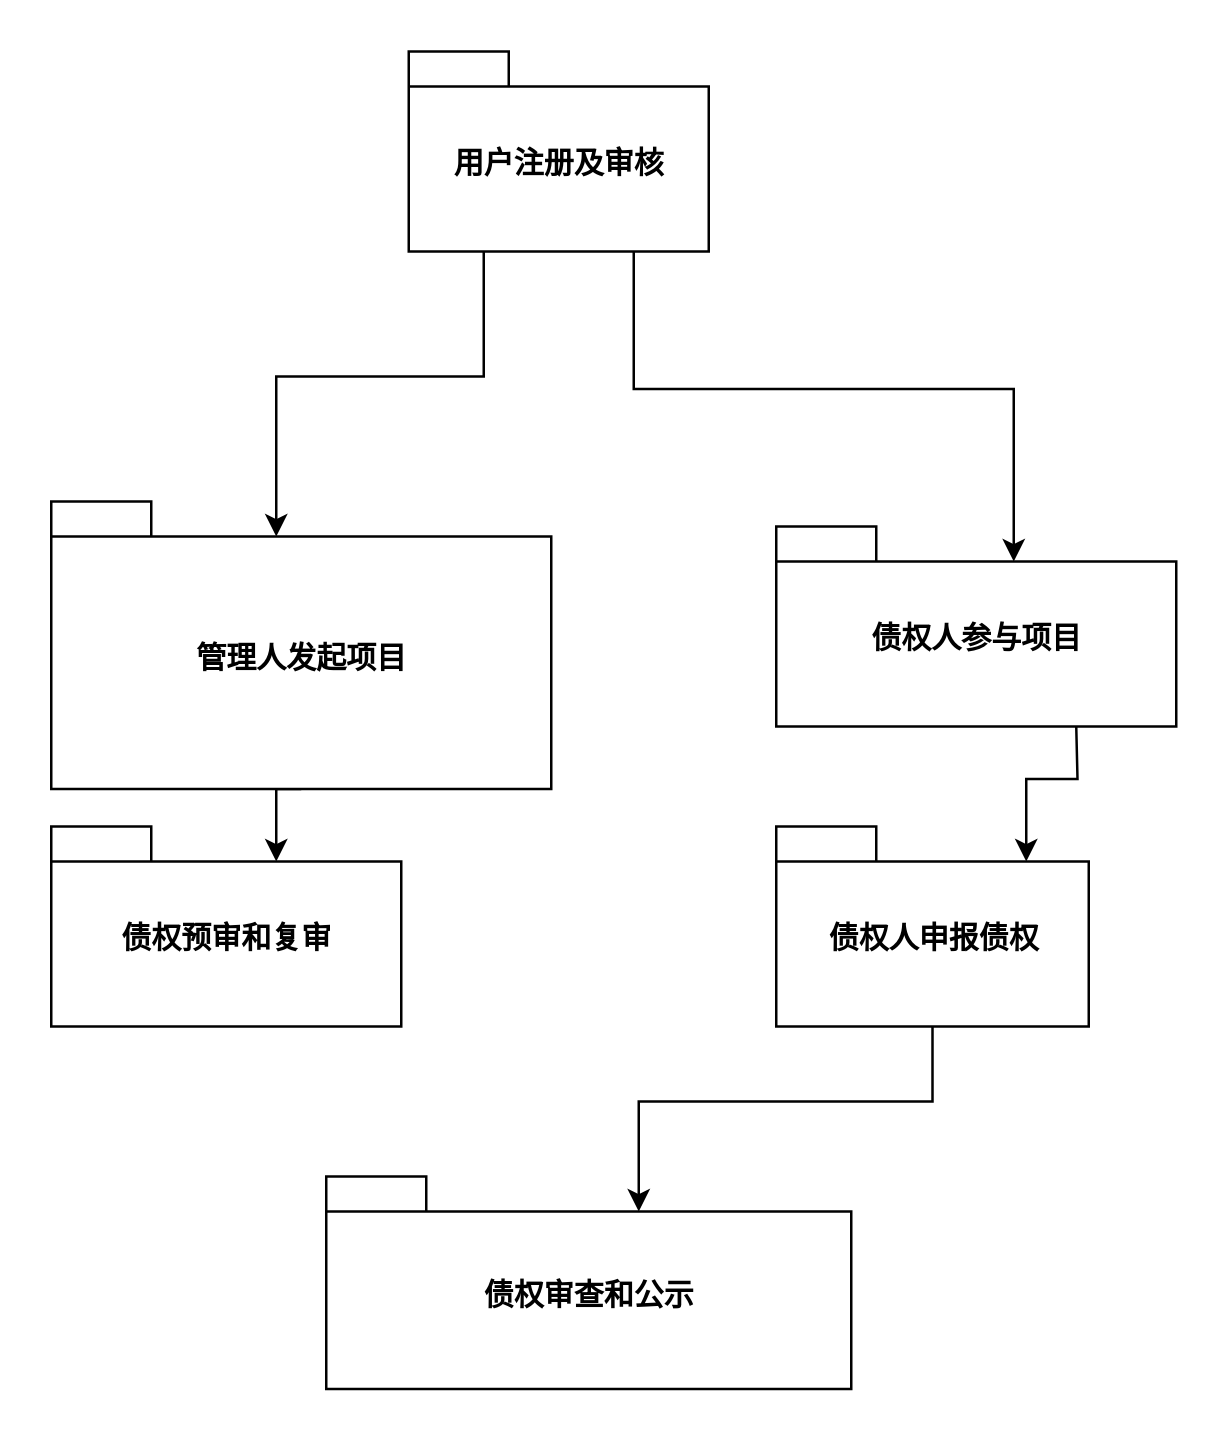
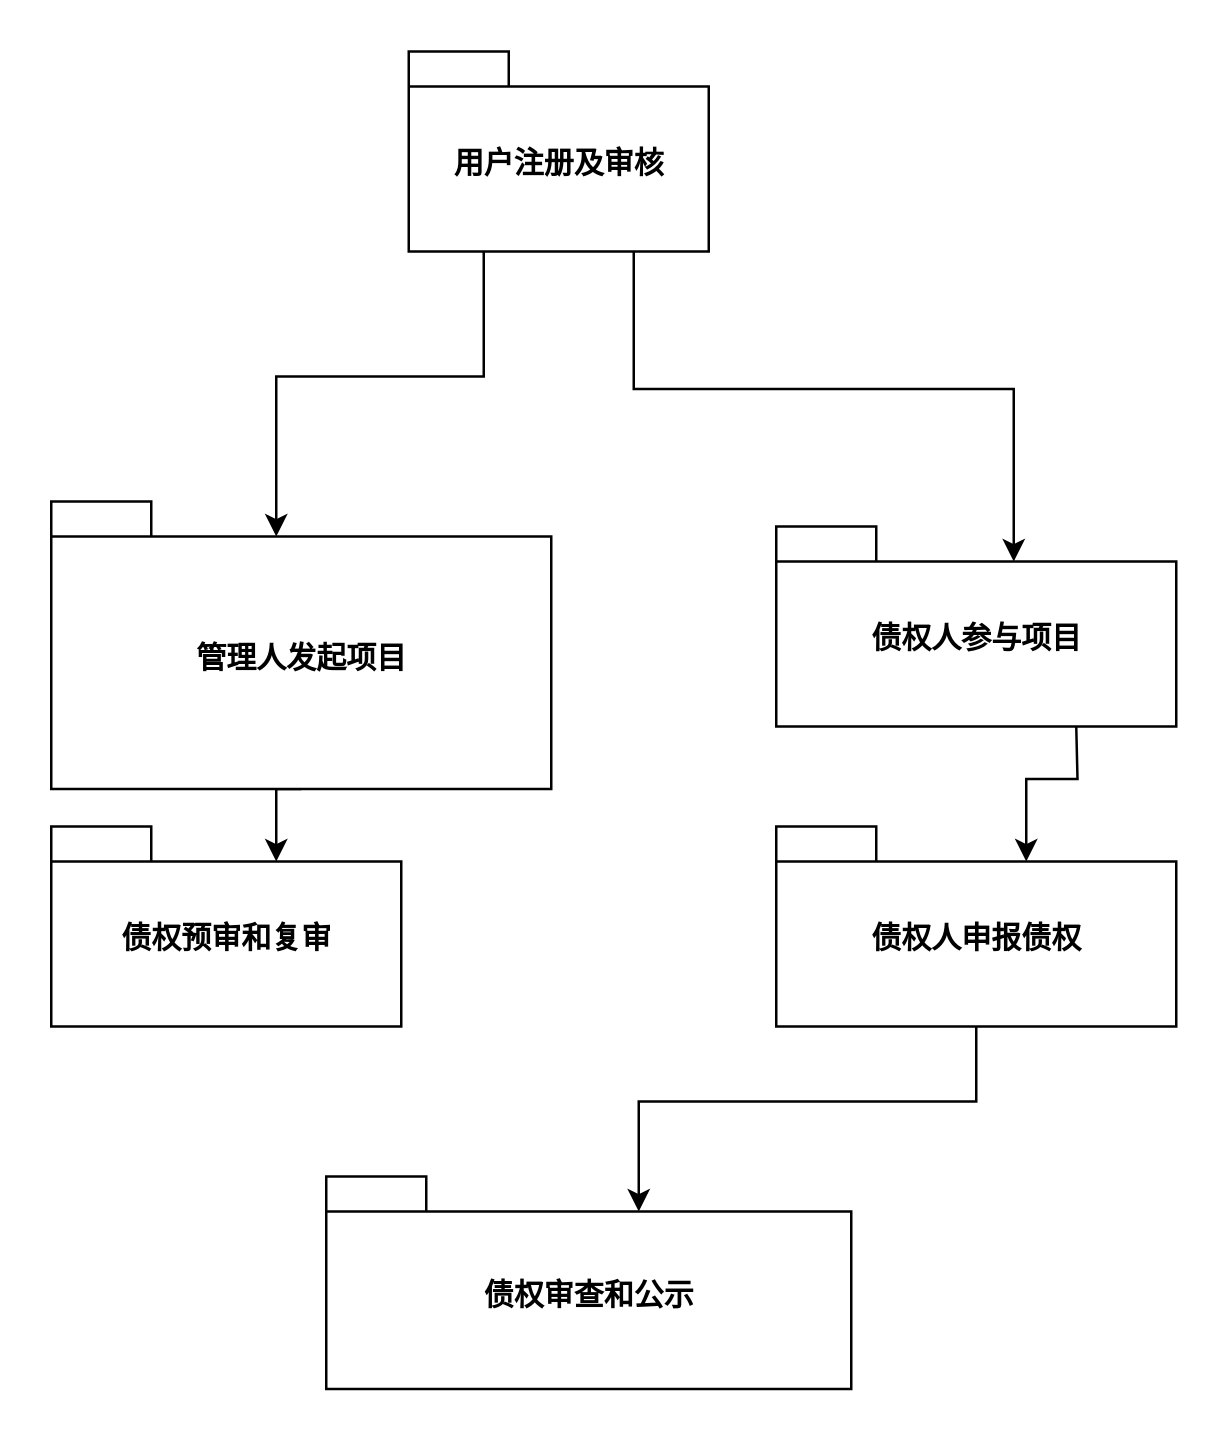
  <mxCell id="0" />
  <mxCell id="1" parent="0" />
  <mxCell id="2" style="edgeStyle=orthogonalEdgeStyle;rounded=0;orthogonalLoop=1;jettySize=auto;html=1;exitX=0.25;exitY=1;exitDx=0;exitDy=0;exitPerimeter=0;entryX=0;entryY=0;entryDx=90;entryDy=14;entryPerimeter=0;" edge="1" parent="1" source="4" target="6"><mxGeometry relative="1" as="geometry" /></mxCell>
  <mxCell id="3" style="edgeStyle=orthogonalEdgeStyle;rounded=0;orthogonalLoop=1;jettySize=auto;html=1;exitX=0.75;exitY=1;exitDx=0;exitDy=0;exitPerimeter=0;entryX=0;entryY=0;entryDx=95;entryDy=14;entryPerimeter=0;" edge="1" parent="1" source="4" target="8"><mxGeometry relative="1" as="geometry" /></mxCell>
  <mxCell id="4" value="用户注册及审核" style="shape=folder;fontStyle=1;spacingTop=10;tabWidth=40;tabHeight=14;tabPosition=left;html=1;" vertex="1" parent="1"><mxGeometry x="163" y="20" width="120" height="80" as="geometry" /></mxCell>
  <mxCell id="5" style="edgeStyle=orthogonalEdgeStyle;rounded=0;orthogonalLoop=1;jettySize=auto;html=1;exitX=0.5;exitY=1;exitDx=0;exitDy=0;exitPerimeter=0;entryX=0;entryY=0;entryDx=90;entryDy=14;entryPerimeter=0;" edge="1" parent="1" source="6" target="11"><mxGeometry relative="1" as="geometry" /></mxCell>
  <mxCell id="6" value="管理人发起项目" style="shape=folder;fontStyle=1;spacingTop=10;tabWidth=40;tabHeight=14;tabPosition=left;html=1;" vertex="1" parent="1"><mxGeometry x="20" y="200" width="200" height="115" as="geometry" /></mxCell>
  <mxCell id="7" style="edgeStyle=orthogonalEdgeStyle;rounded=0;orthogonalLoop=1;jettySize=auto;html=1;entryX=0;entryY=0;entryDx=100;entryDy=14;entryPerimeter=0;" edge="1" parent="1" target="10"><mxGeometry relative="1" as="geometry"><mxPoint x="430" y="290" as="sourcePoint" /></mxGeometry></mxCell>
  <mxCell id="8" value="债权人参与项目" style="shape=folder;fontStyle=1;spacingTop=10;tabWidth=40;tabHeight=14;tabPosition=left;html=1;" vertex="1" parent="1"><mxGeometry x="310" y="210" width="160" height="80" as="geometry" /></mxCell>
  <mxCell id="9" style="edgeStyle=orthogonalEdgeStyle;rounded=0;orthogonalLoop=1;jettySize=auto;html=1;exitX=0.5;exitY=1;exitDx=0;exitDy=0;exitPerimeter=0;entryX=0;entryY=0;entryDx=125;entryDy=14;entryPerimeter=0;" edge="1" parent="1" source="10" target="12"><mxGeometry relative="1" as="geometry" /></mxCell>
- <mxCell id="10" value="债权人申报债权" style="shape=folder;fontStyle=1;spacingTop=10;tabWidth=40;tabHeight=14;tabPosition=left;html=1;" vertex="1" parent="1"><mxGeometry x="310" y="330" width="125" height="80" as="geometry" /></mxCell>
+ <mxCell id="10" value="债权人申报债权" style="shape=folder;fontStyle=1;spacingTop=10;tabWidth=40;tabHeight=14;tabPosition=left;html=1;" vertex="1" parent="1"><mxGeometry x="310" y="330" width="160" height="80" as="geometry" /></mxCell>
  <mxCell id="11" value="债权预审和复审" style="shape=folder;fontStyle=1;spacingTop=10;tabWidth=40;tabHeight=14;tabPosition=left;html=1;" vertex="1" parent="1"><mxGeometry x="20" y="330" width="140" height="80" as="geometry" /></mxCell>
  <mxCell id="12" value="债权审查和公示" style="shape=folder;fontStyle=1;spacingTop=10;tabWidth=40;tabHeight=14;tabPosition=left;html=1;" vertex="1" parent="1"><mxGeometry x="130" y="470" width="210" height="85" as="geometry" /></mxCell>
